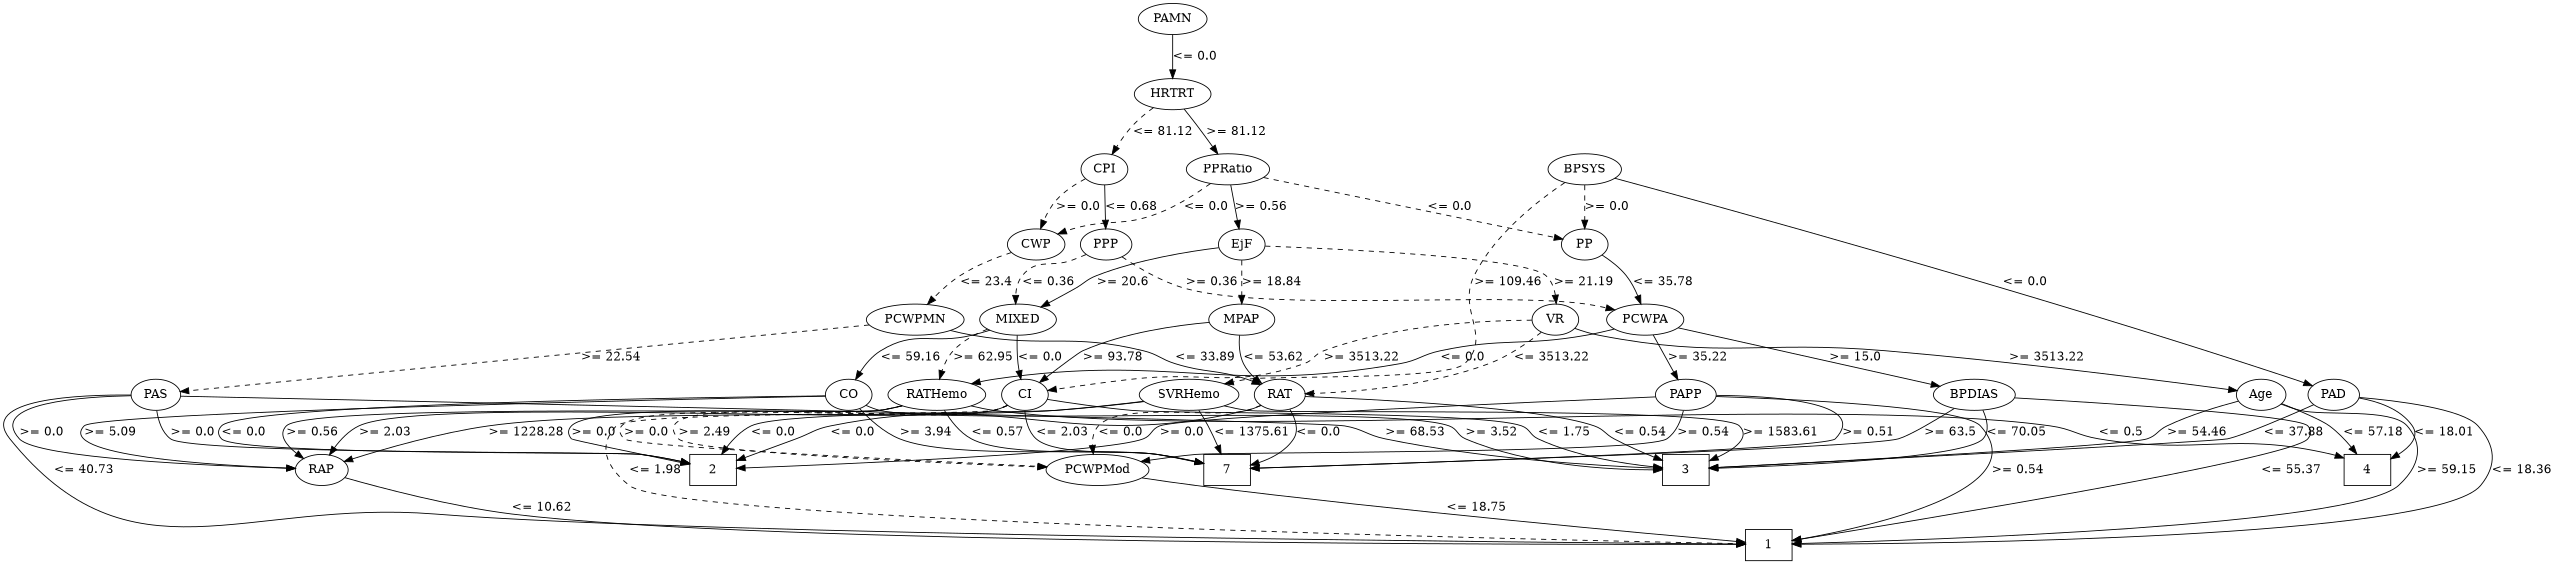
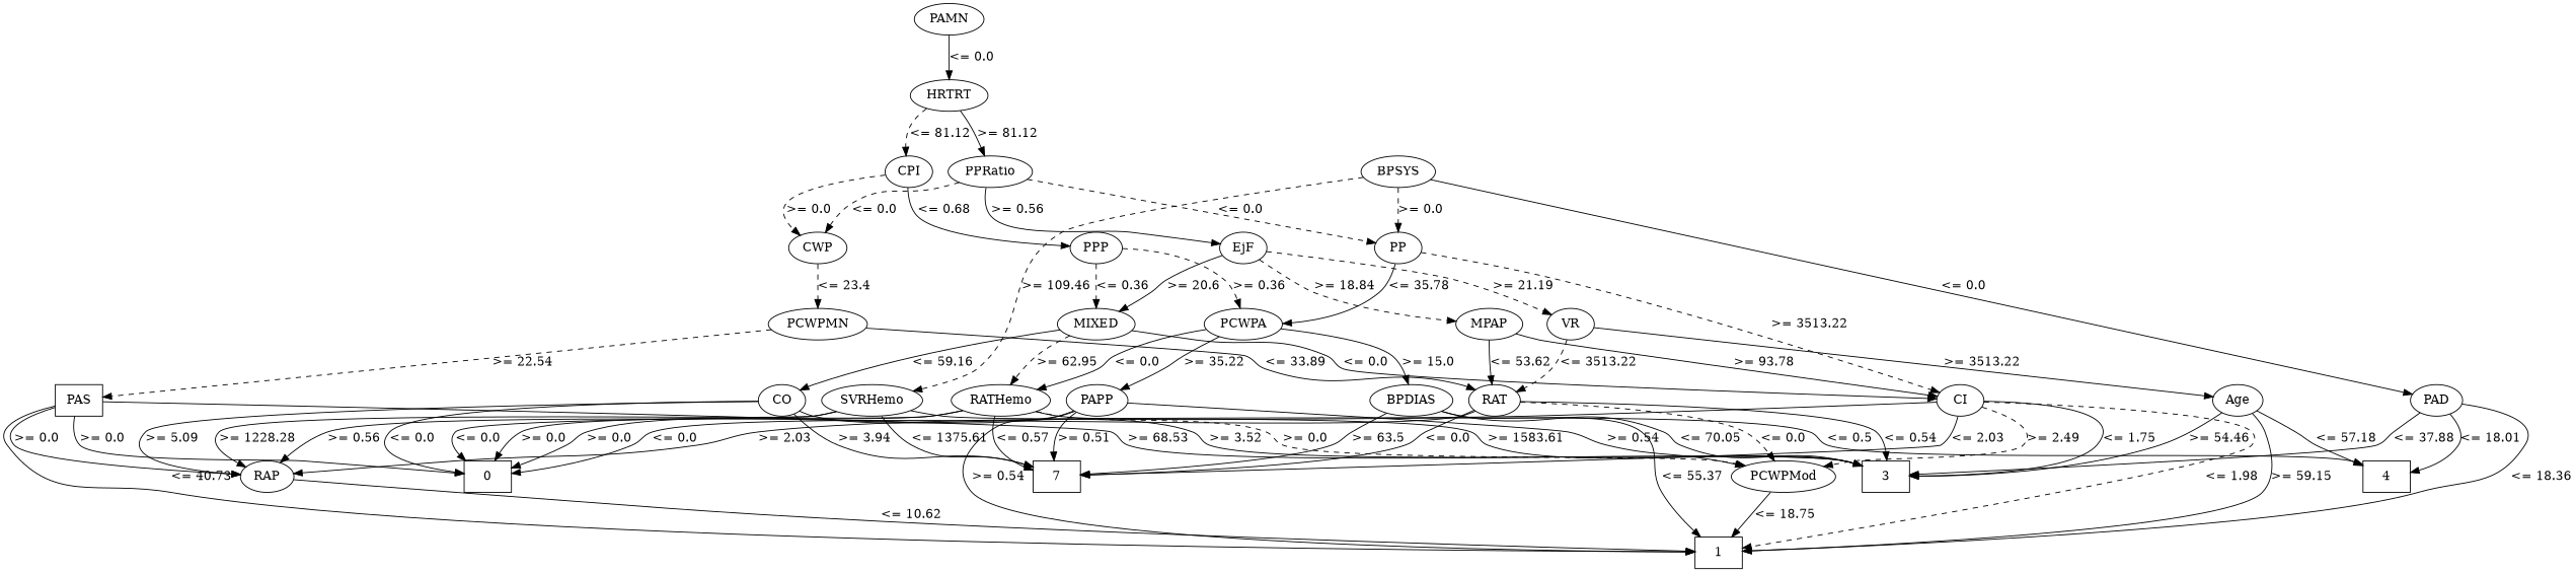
  digraph {
    edge [op="<=" param=0.0 style=solid]
    1 [height=0.5 shape=box width=0.75]
-   2 [height=0.5 shape=box width=0.75]
+   2 [height=0.5 shape=box width=0.75 label=0]
    3 [height=0.5 shape=box width=0.75]
    4 [height=0.5 shape=box width=0.75]
    n5 [height=0.5 label=7 shape=box width=0.75]
    RAP [height=0.5 width=0.77778]
-   PAS [height=0.5 width=0.75]
+   PAS [height=0.5 width=0.75 shape=box]
    PAD [height=0.5 width=0.79437]
    PAMN [height=0.5 width=1.0139]
    HRTRT [height=0.5 width=1.1013]
    CPI [height=0.5 width=0.75]
    PPRatio [height=0.5 width=1.1013]
    CWP [height=0.5 width=0.84854]
    PPP [height=0.5 width=0.75]
    PP [height=0.5 width=0.75]
    EjF [height=0.5 width=0.75]
    PCWPMN [height=0.5 width=1.3902]
    PCWPA [height=0.5 width=1.1555]
    MIXED [height=0.5 width=1.125]
    MPAP [height=0.5 width=0.97491]
    VR [height=0.5 width=0.75]
    RAT [height=0.5 width=0.76389]
    PCWPMod [height=0.5 width=1.4444]
    PAPP [height=0.5 width=0.88889]
    Age [height=0.5 width=0.75]
    BPDIAS [height=0.5 width=1.1735]
    RATHemo [height=0.5 width=1.375]
    CO [height=0.5 width=0.75]
    CI [height=0.5 width=0.75]
    SVRHemo [height=0.5 width=1.3902]
    BPSYS [height=0.5 width=1.0471]
    RAP -> 1 [label="<= 10.62" param=10.62]
    PAS -> 1 [label="<= 40.73" param=40.73]
    PAS -> 2 [label=">= 0.0" op=">="]
    PAS -> 3 [label=">= 68.53" op=">=" param=68.53]
    PAS -> RAP [label=">= 0.0" op=">="]
    PAD -> 1 [label="<= 18.36" param=18.36]
    PAD -> 3 [label="<= 37.88" param=37.88]
    PAD -> 4 [label="<= 18.01" param=18.01]
    PAMN -> HRTRT [label="<= 0.0"]
    HRTRT -> CPI [label="<= 81.12" param=81.12 style=dashed]
    HRTRT -> PPRatio [label=">= 81.12" op=">=" param=81.12]
    CPI -> CWP [label=">= 0.0" op=">=" style=dashed]
    CPI -> PPP [label="<= 0.68" param=0.68]
    PPRatio -> CWP [label="<= 0.0" style=dashed]
    PPRatio -> PP [label="<= 0.0" style=dashed]
    PPRatio -> EjF [label=">= 0.56" op=">=" param=0.56]
    CWP -> PCWPMN [label="<= 23.4" param=23.4 style=dashed]
    PPP -> PCWPA [label=">= 0.36" op=">=" param=0.36 style=dashed]
    PPP -> MIXED [label="<= 0.36" param=0.36 style=dashed]
    PP -> PCWPA [label="<= 35.78" param=35.78]
    EjF -> MIXED [label=">= 20.6" op=">=" param=20.6]
    EjF -> MPAP [label=">= 18.84" op=">=" param=18.84 style=dashed]
    EjF -> VR [label=">= 21.19" op=">=" param=21.19 style=dashed]
    PCWPMN -> PAS [label=">= 22.54" op=">=" param=22.54 style=dashed]
    PCWPMN -> RAT [label="<= 33.89" param=33.89]
    PCWPA -> PAPP [label=">= 35.22" op=">=" param=35.22]
    PCWPA -> BPDIAS [label=">= 15.0" op=">=" param=15.0]
    PCWPA -> RATHemo [label="<= 0.0"]
    MIXED -> RATHemo [label=">= 62.95" op=">=" param=62.95 style=dashed]
    MIXED -> CO [label="<= 59.16" param=59.16]
    MIXED -> CI [label="<= 0.0"]
    MPAP -> RAT [label="<= 53.62" param=53.62]
    MPAP -> CI [label=">= 93.78" op=">=" param=93.78]
    VR -> RAT [label="<= 3513.22" param=3513.22 style=dashed]
    VR -> Age [label=">= 3513.22" op=">=" param=3513.22]
-   VR -> CI [label=">= 3513.22" op=">=" param=3513.22 style=dashed]
+   PP -> CI [label=">= 3513.22" op=">=" param=3513.22 style=dashed]
    RAT -> 2 [label="<= 0.0"]
    RAT -> 3 [label="<= 0.54" param=0.54]
    RAT -> n5 [label="<= 0.0"]
    RAT -> PCWPMod [label="<= 0.0" style=dashed]
    PCWPMod -> 1 [label="<= 18.75" param=18.75]
    PAPP -> 1 [label=">= 0.54" op=">=" param=0.54]
    PAPP -> 2 [label=">= 0.0" op=">="]
    PAPP -> n5 [label=">= 0.51" op=">=" param=0.51]
    PAPP -> PCWPMod [label=">= 0.54" op=">=" param=0.54]
    Age -> 1 [label=">= 59.15" op=">=" param=59.15]
    Age -> 3 [label=">= 54.46" op=">=" param=54.46]
    Age -> 4 [label="<= 57.18" param=57.18]
    BPDIAS -> 1 [label="<= 55.37" param=55.37]
    BPDIAS -> 3 [label="<= 70.05" param=70.05]
    BPDIAS -> n5 [label=">= 63.5" op=">=" param=63.5]
    RATHemo -> 2 [label=">= 0.0" op=">="]
    RATHemo -> 4 [label="<= 0.5" param=0.5]
    RATHemo -> n5 [label="<= 0.57" param=0.57]
    RATHemo -> RAP [label=">= 0.56" op=">=" param=0.56]
    RATHemo -> PCWPMod [label=">= 0.0" op=">=" style=dashed]
    CO -> 2 [label="<= 0.0"]
    CO -> 3 [label=">= 3.52" op=">=" param=3.52]
    CO -> n5 [label=">= 3.94" op=">=" param=3.94]
    CO -> RAP [label=">= 5.09" op=">=" param=5.09]
    CI -> 1 [label="<= 1.98" param=1.98 style=dashed]
    CI -> 3 [label="<= 1.75" param=1.75]
    CI -> n5 [label="<= 2.03" param=2.03]
    CI -> RAP [label=">= 2.03" op=">=" param=2.03]
    CI -> PCWPMod [label=">= 2.49" op=">=" param=2.49 style=dashed]
    SVRHemo -> 2 [label="<= 0.0"]
    SVRHemo -> 3 [label=">= 1583.61" op=">=" param=1583.61]
    SVRHemo -> n5 [label="<= 1375.61" param=1375.61]
    SVRHemo -> RAP [label=">= 1228.28" op=">=" param=1228.28]
    BPSYS -> PAD [label="<= 0.0"]
    BPSYS -> PP [label=">= 0.0" op=">=" style=dashed]
    BPSYS -> SVRHemo [label=">= 109.46" op=">=" param=109.46 style=dashed]
  }
